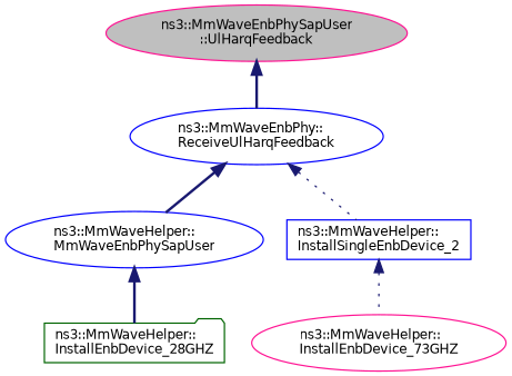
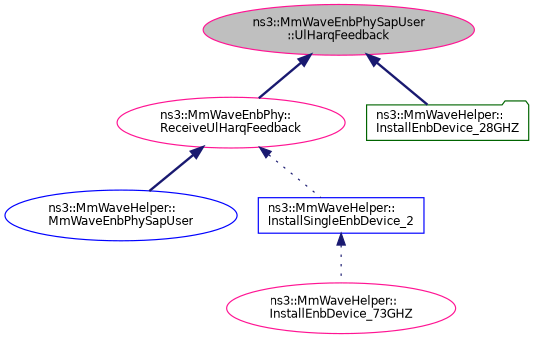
  digraph {
    rankdir=TB
    node [color=blue fillcolor=white fontname=Helvetica fontsize=10 shape=ellipse style=filled]
    edge [color=midnightblue dir=back fontname=Helvetica fontsize=10 labelfontname=Helvetica labelfontsize=10 style=bold]
    n1 [color=deeppink fillcolor=grey75 fontcolor=black height=0.2 label="ns3::MmWaveEnbPhySapUser\l::UlHarqFeedback" width=0.4]
-   n2 [height=0.2 label="ns3::MmWaveEnbPhy::\lReceiveUlHarqFeedback" width=0.4]
+   n2 [color=deeppink height=0.2 label="ns3::MmWaveEnbPhy::\lReceiveUlHarqFeedback" width=0.4]
    n3 [height=0.2 label="ns3::MmWaveHelper::\lMmWaveEnbPhySapUser" width=0.4]
    n4 [height=0.2 label="ns3::MmWaveHelper::\lInstallSingleEnbDevice_2" shape=box width=0.4]
    n5 [color=darkgreen height=0.2 label="ns3::MmWaveHelper::\lInstallEnbDevice_28GHZ" shape=folder width=0.4]
    n6 [color=deeppink height=0.2 label="ns3::MmWaveHelper::\lInstallEnbDevice_73GHZ" width=0.4]
    n1 -> n2
    n2 -> n3
    n2 -> n4 [style=dotted]
-   n3 -> n5
+   n1 -> n5
    n4 -> n6 [style=dotted]
  }
